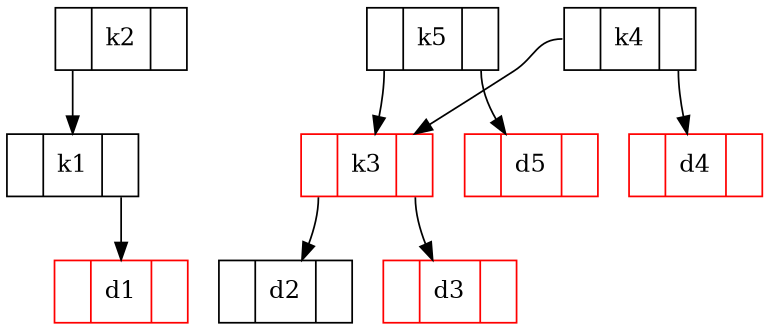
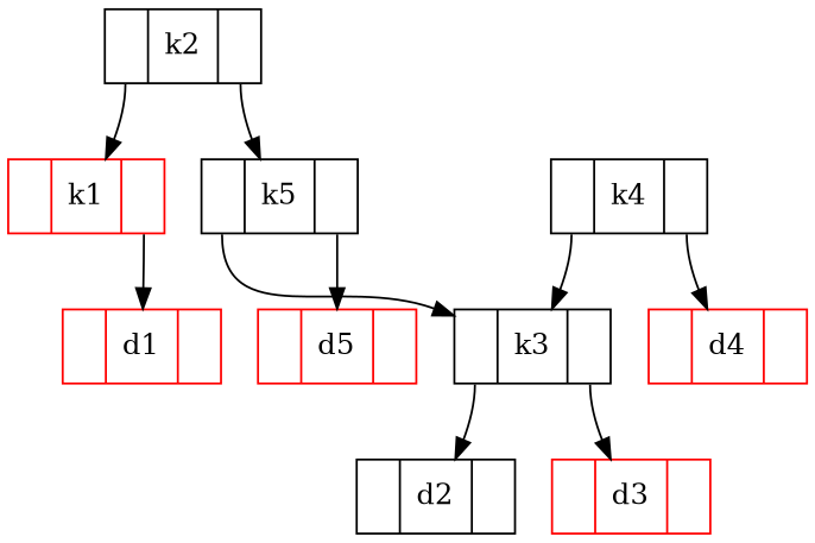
  digraph {
    node [shape=record]
    edge [tailport=2]
    n1 [label="<0>  |<1>k2|<2>  "]
-   n2 [label="<0>  |<1>k1|<2>  "]
+   n2 [label="<0>  |<1>k1|<2>  " color=Red]
    n3 [label="<0>  |<1>k5|<2>  "]
    n4 [color=Red label="<0>  |<1>d1|<2>  "]
    n5 [color=Red label="<0>  |<1>d5|<2>  "]
-   n6 [label="<0>  |<1>k3|<2>  " color=Red]
+   n6 [label="<0>  |<1>k3|<2>  "]
    n7 [label="<0>  |<1>k4|<2>  "]
    n8 [color=Red label="<0>  |<1>d4|<2>  "]
    n9 [color=black label="<0>  |<1>d2|<2>  "]
    n10 [color=Red label="<0>  |<1>d3|<2>  "]
    n1 -> n2 [tailport=0]
+   n1 -> n3
    n2 -> n4
    n3 -> n5
    n3 -> n6 [tailport=0]
    n6 -> n9 [tailport=0]
    n6 -> n10
    n7 -> n6 [tailport=0]
    n7 -> n8
  }
